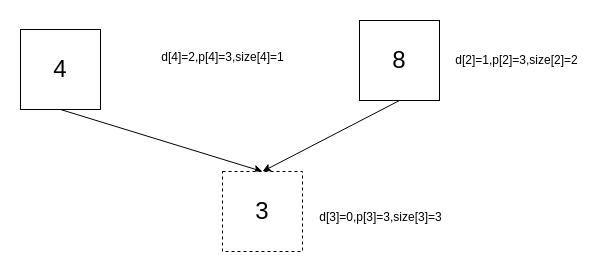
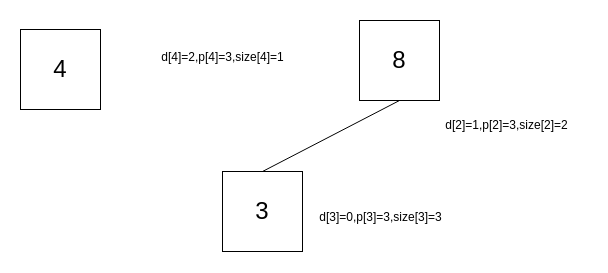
  <mxCell id="0" />
  <mxCell id="1" parent="0" />
- <mxCell id="2" style="rounded=0;orthogonalLoop=1;jettySize=auto;html=1;exitX=0.5;exitY=1;exitDx=0;exitDy=0;entryX=0.5;entryY=0;entryDx=0;entryDy=0;" edge="1" parent="1" source="3" target="6"><mxGeometry relative="1" as="geometry" /></mxCell>
+ <mxCell id="2" style="rounded=0;orthogonalLoop=1;jettySize=auto;html=1;exitX=0.5;exitY=1;exitDx=0;exitDy=0;entryX=0.5;entryY=0;entryDx=0;entryDy=0;endArrow=none;" edge="1" parent="1" source="3" target="6"><mxGeometry relative="1" as="geometry" /></mxCell>
  <mxCell id="3" value="&lt;font style=&quot;font-size: 24px;&quot;&gt;8&lt;/font&gt;" style="whiteSpace=wrap;html=1;aspect=fixed;" vertex="1" parent="1"><mxGeometry x="359" y="20" width="80" height="80" as="geometry" /></mxCell>
- <mxCell id="4" style="rounded=0;orthogonalLoop=1;jettySize=auto;html=1;exitX=0.5;exitY=1;exitDx=0;exitDy=0;entryX=0.5;entryY=0;entryDx=0;entryDy=0;" edge="1" parent="1" source="5" target="6"><mxGeometry relative="1" as="geometry" /></mxCell>
  <mxCell id="5" value="&lt;font style=&quot;font-size: 24px;&quot;&gt;4&lt;/font&gt;" style="whiteSpace=wrap;html=1;aspect=fixed;" vertex="1" parent="1"><mxGeometry x="20" y="29" width="80" height="80" as="geometry" /></mxCell>
- <mxCell id="6" value="&lt;span style=&quot;font-size: 24px;&quot;&gt;3&lt;/span&gt;" style="whiteSpace=wrap;html=1;aspect=fixed;dashed=1;" vertex="1" parent="1"><mxGeometry x="222" y="171" width="80" height="80" as="geometry" /></mxCell>
+ <mxCell id="6" value="&lt;span style=&quot;font-size: 24px;&quot;&gt;3&lt;/span&gt;" style="whiteSpace=wrap;html=1;aspect=fixed;" vertex="1" parent="1"><mxGeometry x="222" y="171" width="80" height="80" as="geometry" /></mxCell>
  <mxCell id="7" value="d[4]=2,p[4]=3,size[4]=1" style="text;html=1;align=center;verticalAlign=middle;resizable=0;points=[];autosize=1;strokeColor=none;fillColor=none;" vertex="1" parent="1"><mxGeometry x="152" y="44" width="140" height="26" as="geometry" /></mxCell>
  <mxCell id="8" value="d[3]=0,p[3]=3,size[3]=3" style="text;html=1;align=center;verticalAlign=middle;resizable=0;points=[];autosize=1;strokeColor=none;fillColor=none;" vertex="1" parent="1"><mxGeometry x="310" y="204" width="140" height="26" as="geometry" /></mxCell>
- <mxCell id="9" value="d[2]=1,p[2]=3,size[2]=2" style="text;html=1;align=center;verticalAlign=middle;resizable=0;points=[];autosize=1;strokeColor=none;fillColor=none;" vertex="1" parent="1"><mxGeometry x="446" y="47" width="140" height="26" as="geometry" /></mxCell>
+ <mxCell id="9" value="d[2]=1,p[2]=3,size[2]=2" style="text;html=1;align=center;verticalAlign=middle;resizable=0;points=[];autosize=1;strokeColor=none;fillColor=none;" vertex="1" parent="1"><mxGeometry x="436" y="112" width="140" height="26" as="geometry" /></mxCell>
